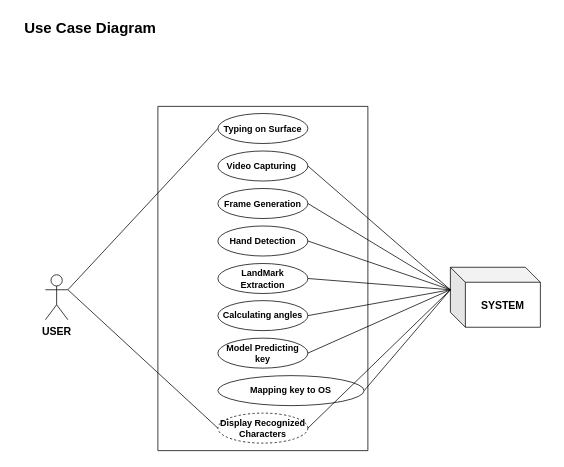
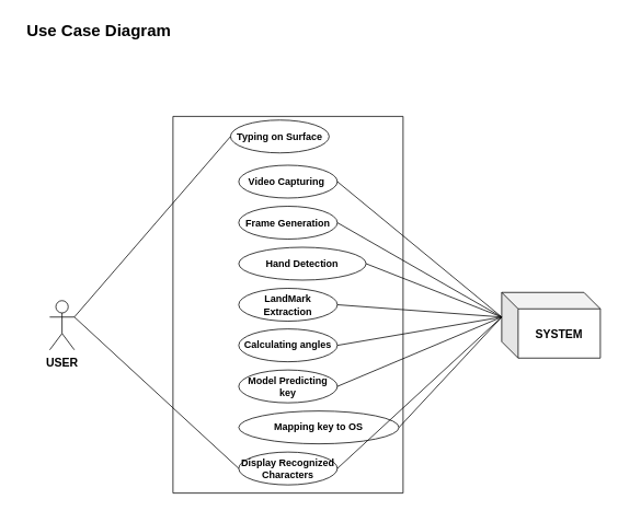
  <mxCell id="0" />
  <mxCell id="1" parent="0" />
  <mxCell id="2" value="&lt;span&gt;&lt;b&gt;&lt;font style=&quot;font-size: 14px;&quot;&gt;USER&lt;/font&gt;&lt;/b&gt;&lt;/span&gt;" style="shape=umlActor;verticalLabelPosition=bottom;verticalAlign=top;html=1;outlineConnect=0;fontStyle=0" parent="1" vertex="1"><mxGeometry x="60" y="365.5" width="30" height="60" as="geometry" /></mxCell>
- <mxCell id="3" value="&lt;b&gt;&lt;font style=&quot;font-size: 14px;&quot;&gt;SYSTEM&lt;/font&gt;&lt;/b&gt;" style="shape=cube;whiteSpace=wrap;html=1;boundedLbl=1;backgroundOutline=1;darkOpacity=0.05;darkOpacity2=0.1;" parent="1" vertex="1"><mxGeometry x="600" y="355.5" width="120" height="80" as="geometry" /></mxCell>
+ <mxCell id="3" value="&lt;b&gt;&lt;font style=&quot;font-size: 14px;&quot;&gt;SYSTEM&lt;/font&gt;&lt;/b&gt;" style="shape=cube;whiteSpace=wrap;html=1;boundedLbl=1;backgroundOutline=1;darkOpacity=0.05;darkOpacity2=0.1;" parent="1" vertex="1"><mxGeometry x="610" y="355.5" width="120" height="80" as="geometry" /></mxCell>
  <mxCell id="4" value="&lt;font style=&quot;font-size: 20px;&quot;&gt;&lt;b&gt;Use Case Diagram&lt;/b&gt;&lt;/font&gt;" style="text;html=1;align=center;verticalAlign=middle;whiteSpace=wrap;rounded=0;" parent="1" vertex="1"><mxGeometry x="20" y="20" width="200" height="30" as="geometry" /></mxCell>
  <mxCell id="5" value="" style="swimlane;startSize=0;" parent="1" vertex="1"><mxGeometry x="210" y="141" width="280" height="459" as="geometry" /></mxCell>
  <mxCell id="6" value="LandMark Extraction" style="ellipse;whiteSpace=wrap;html=1;fontStyle=1" parent="5" vertex="1"><mxGeometry x="80" y="209.5" width="120" height="40" as="geometry" /></mxCell>
  <mxCell id="7" value="Calculating angles" style="ellipse;whiteSpace=wrap;html=1;fontStyle=1" parent="5" vertex="1"><mxGeometry x="80" y="259" width="120" height="40" as="geometry" /></mxCell>
- <mxCell id="8" value="Hand Detection" style="ellipse;whiteSpace=wrap;html=1;fontStyle=1" parent="5" vertex="1"><mxGeometry x="80" y="159.5" width="120" height="40" as="geometry" /></mxCell>
+ <mxCell id="8" value="Hand Detection" style="ellipse;whiteSpace=wrap;html=1;fontStyle=1" parent="5" vertex="1"><mxGeometry x="80" y="159.5" width="155" height="40" as="geometry" /></mxCell>
  <mxCell id="9" value="Model Predicting key" style="ellipse;whiteSpace=wrap;html=1;fontStyle=1" parent="5" vertex="1"><mxGeometry x="80" y="309" width="120" height="40" as="geometry" /></mxCell>
- <mxCell id="10" value="Display Recognized Characters" style="ellipse;whiteSpace=wrap;html=1;fontStyle=1;dashed=1;" parent="5" vertex="1"><mxGeometry x="80" y="409" width="120" height="40" as="geometry" /></mxCell>
+ <mxCell id="10" value="Display Recognized Characters" style="ellipse;whiteSpace=wrap;html=1;fontStyle=1" parent="5" vertex="1"><mxGeometry x="80" y="409" width="120" height="40" as="geometry" /></mxCell>
  <mxCell id="11" value="Frame Generation" style="ellipse;whiteSpace=wrap;html=1;fontStyle=1" parent="5" vertex="1"><mxGeometry x="80" y="109.5" width="120" height="40" as="geometry" /></mxCell>
  <mxCell id="12" value="Mapping key to OS" style="ellipse;whiteSpace=wrap;html=1;fontStyle=1" parent="5" vertex="1"><mxGeometry x="80" y="359" width="195" height="40" as="geometry" /></mxCell>
  <mxCell id="13" value="Video Capturing&amp;nbsp;" style="ellipse;whiteSpace=wrap;html=1;fontStyle=1" parent="5" vertex="1"><mxGeometry x="80" y="59.5" width="120" height="40" as="geometry" /></mxCell>
- <mxCell id="14" value="Typing on Surface" style="ellipse;whiteSpace=wrap;html=1;fontStyle=1" parent="5" vertex="1"><mxGeometry x="80" y="9.5" width="120" height="40" as="geometry" /></mxCell>
+ <mxCell id="14" value="Typing on Surface" style="ellipse;whiteSpace=wrap;html=1;fontStyle=1" parent="5" vertex="1"><mxGeometry x="70" y="4.5" width="120" height="40" as="geometry" /></mxCell>
  <mxCell id="15" value="" style="endArrow=none;html=1;rounded=0;entryX=0;entryY=0.5;entryDx=0;entryDy=0;exitX=1;exitY=0.333;exitDx=0;exitDy=0;exitPerimeter=0;" parent="1" source="2" target="14" edge="1"><mxGeometry width="50" height="50" relative="1" as="geometry"><mxPoint x="120" y="430" as="sourcePoint" /><mxPoint x="170" y="380" as="targetPoint" /></mxGeometry></mxCell>
  <mxCell id="16" value="" style="endArrow=none;html=1;rounded=0;entryX=0;entryY=0;entryDx=0;entryDy=30;entryPerimeter=0;exitX=1;exitY=0.5;exitDx=0;exitDy=0;" parent="1" source="13" target="3" edge="1"><mxGeometry width="50" height="50" relative="1" as="geometry"><mxPoint x="320" y="470" as="sourcePoint" /><mxPoint x="370" y="420" as="targetPoint" /></mxGeometry></mxCell>
  <mxCell id="17" value="" style="endArrow=none;html=1;rounded=0;entryX=0;entryY=0.5;entryDx=0;entryDy=0;exitX=1;exitY=0.333;exitDx=0;exitDy=0;exitPerimeter=0;" parent="1" source="2" target="10" edge="1"><mxGeometry width="50" height="50" relative="1" as="geometry"><mxPoint x="110" y="576" as="sourcePoint" /><mxPoint x="160" y="526" as="targetPoint" /></mxGeometry></mxCell>
  <mxCell id="18" value="" style="endArrow=none;html=1;rounded=0;entryX=1;entryY=0.5;entryDx=0;entryDy=0;exitX=0;exitY=0;exitDx=0;exitDy=30;exitPerimeter=0;" parent="1" source="3" target="9" edge="1"><mxGeometry width="50" height="50" relative="1" as="geometry"><mxPoint x="560" y="470" as="sourcePoint" /><mxPoint x="610" y="420" as="targetPoint" /></mxGeometry></mxCell>
  <mxCell id="19" value="" style="endArrow=none;html=1;rounded=0;entryX=1;entryY=0.5;entryDx=0;entryDy=0;exitX=0;exitY=0;exitDx=0;exitDy=30;exitPerimeter=0;" parent="1" source="3" target="7" edge="1"><mxGeometry width="50" height="50" relative="1" as="geometry"><mxPoint x="600" y="370" as="sourcePoint" /><mxPoint x="610" y="420" as="targetPoint" /></mxGeometry></mxCell>
  <mxCell id="20" value="" style="endArrow=none;html=1;rounded=0;entryX=1;entryY=0.5;entryDx=0;entryDy=0;exitX=0;exitY=0;exitDx=0;exitDy=30;exitPerimeter=0;" parent="1" source="3" target="6" edge="1"><mxGeometry width="50" height="50" relative="1" as="geometry"><mxPoint x="560" y="470" as="sourcePoint" /><mxPoint x="610" y="420" as="targetPoint" /></mxGeometry></mxCell>
  <mxCell id="21" value="" style="endArrow=none;html=1;rounded=0;entryX=1;entryY=0.5;entryDx=0;entryDy=0;exitX=0;exitY=0;exitDx=0;exitDy=30;exitPerimeter=0;" parent="1" source="3" target="8" edge="1"><mxGeometry width="50" height="50" relative="1" as="geometry"><mxPoint x="600" y="371" as="sourcePoint" /><mxPoint x="610" y="420" as="targetPoint" /></mxGeometry></mxCell>
  <mxCell id="22" value="" style="endArrow=none;html=1;rounded=0;entryX=1;entryY=0.5;entryDx=0;entryDy=0;exitX=0;exitY=0;exitDx=0;exitDy=30;exitPerimeter=0;" parent="1" source="3" target="11" edge="1"><mxGeometry width="50" height="50" relative="1" as="geometry"><mxPoint x="560" y="470" as="sourcePoint" /><mxPoint x="610" y="420" as="targetPoint" /></mxGeometry></mxCell>
  <mxCell id="23" value="" style="endArrow=none;html=1;rounded=0;entryX=1;entryY=0.5;entryDx=0;entryDy=0;exitX=0;exitY=0;exitDx=0;exitDy=30;exitPerimeter=0;" parent="1" source="3" target="10" edge="1"><mxGeometry width="50" height="50" relative="1" as="geometry"><mxPoint x="620" y="450" as="sourcePoint" /><mxPoint x="610" y="420" as="targetPoint" /></mxGeometry></mxCell>
  <mxCell id="24" value="" style="endArrow=none;html=1;rounded=0;entryX=1;entryY=0.5;entryDx=0;entryDy=0;exitX=0;exitY=0;exitDx=0;exitDy=30;exitPerimeter=0;" parent="1" source="3" target="12" edge="1"><mxGeometry width="50" height="50" relative="1" as="geometry"><mxPoint x="560" y="470" as="sourcePoint" /><mxPoint x="610" y="420" as="targetPoint" /></mxGeometry></mxCell>
